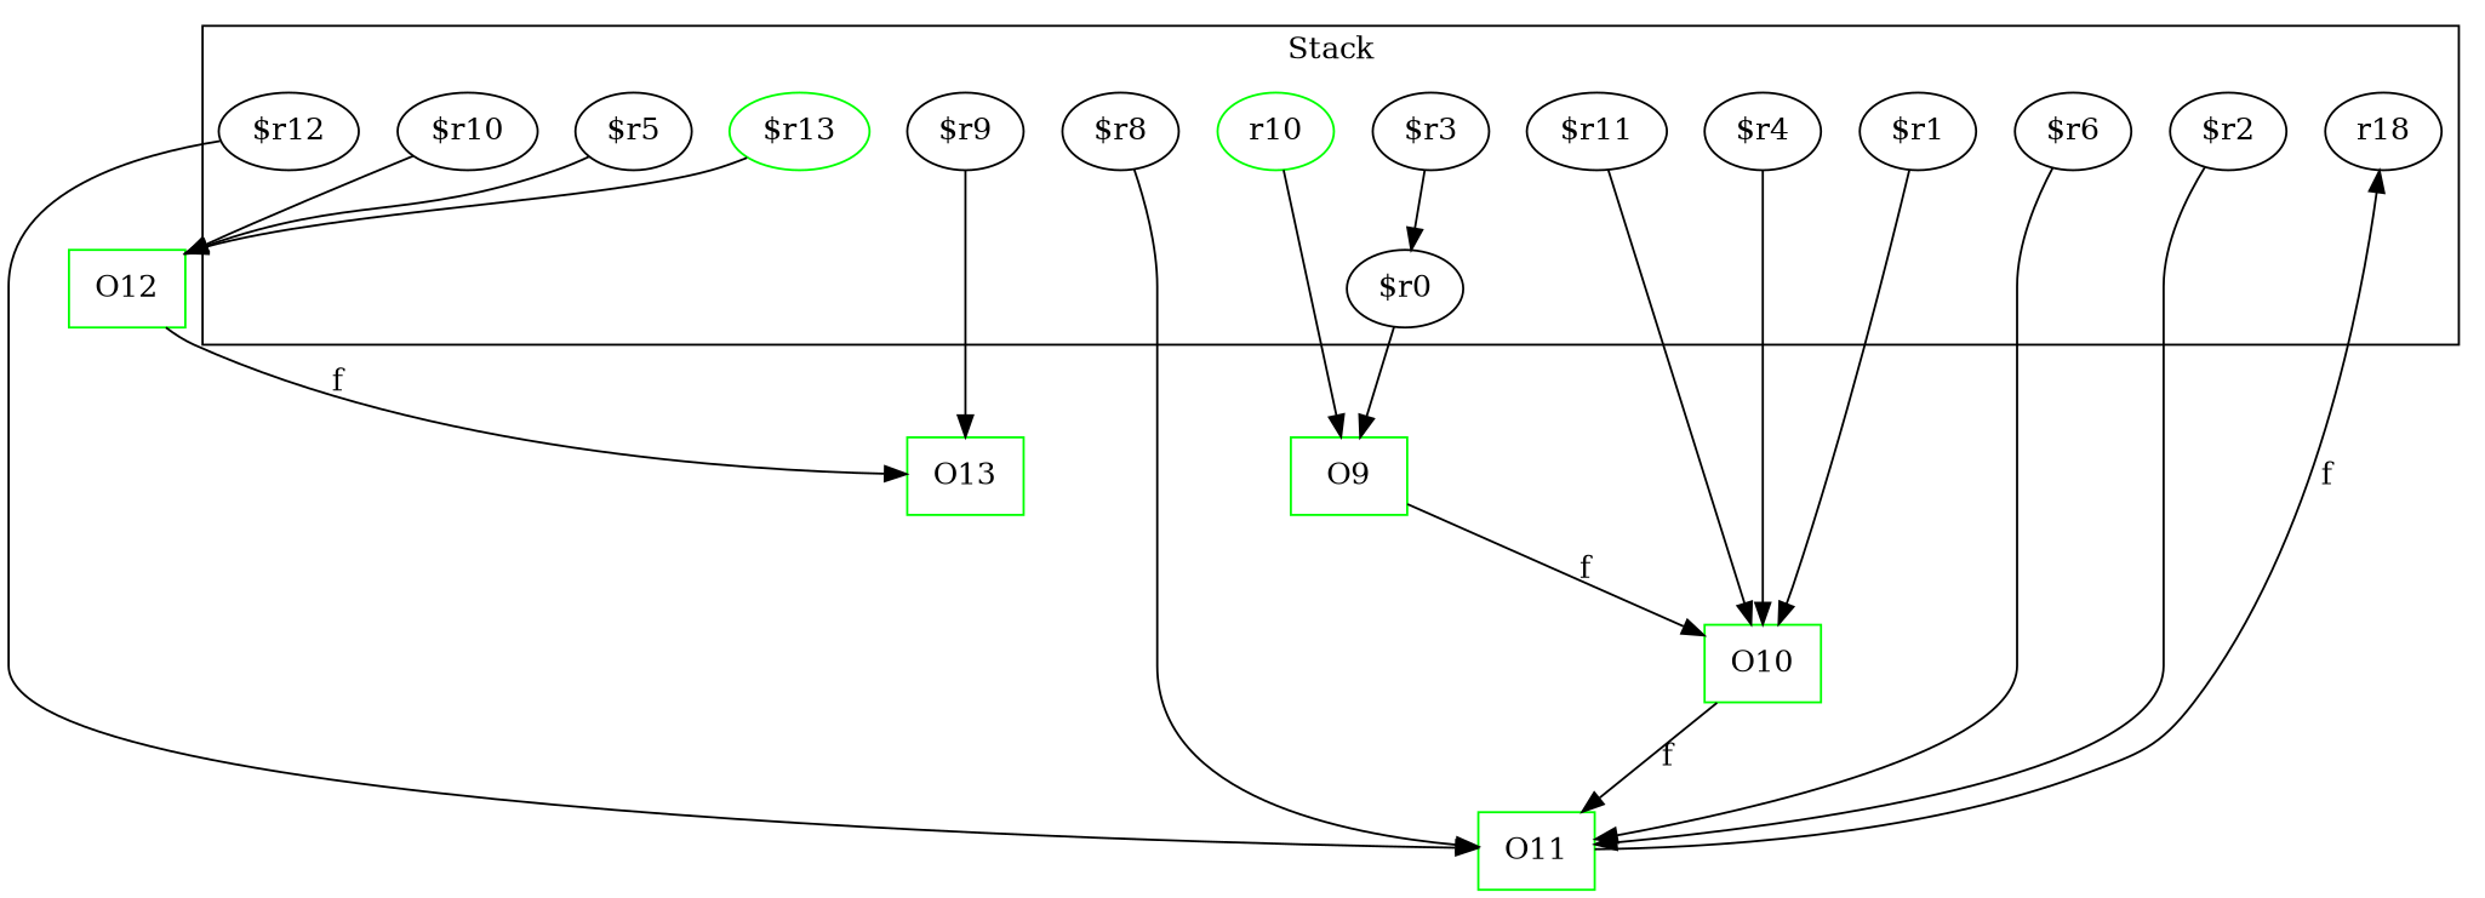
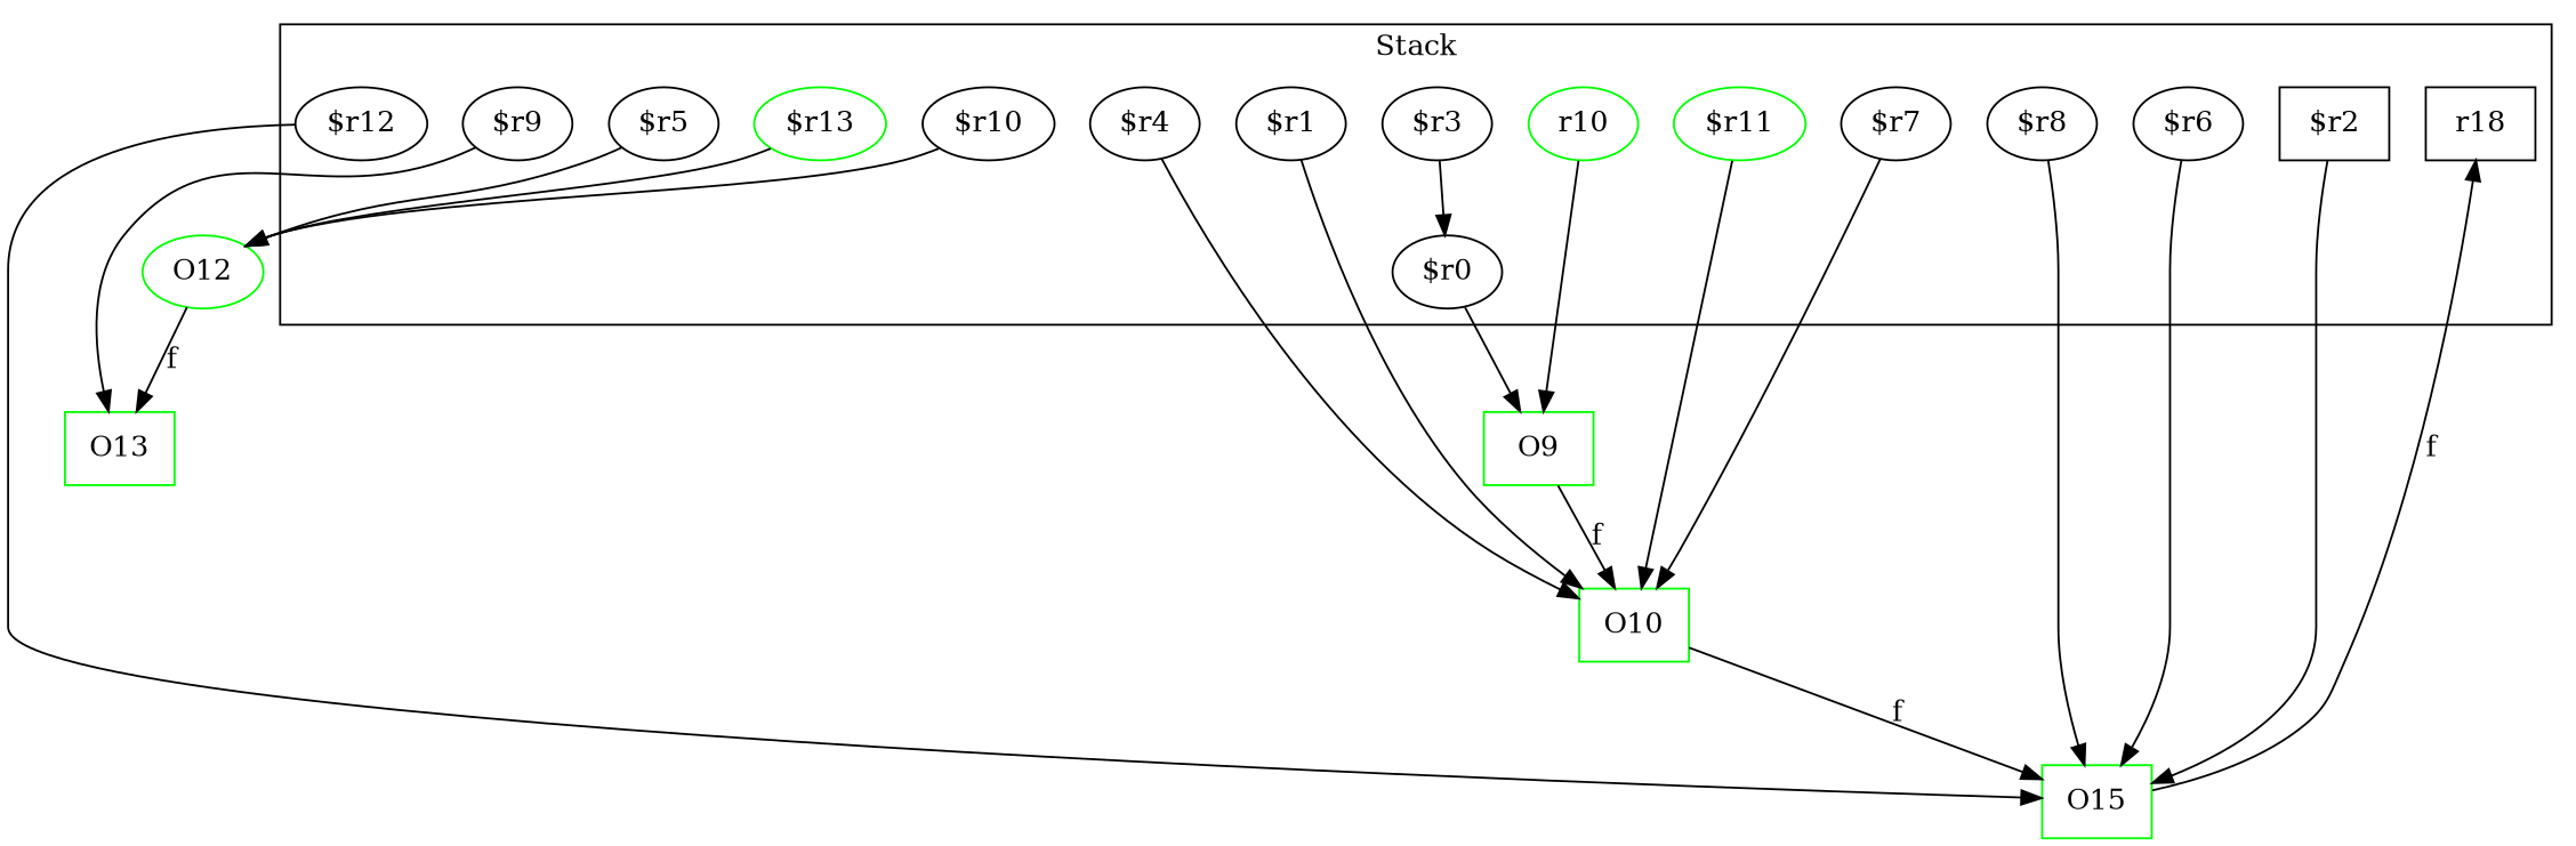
  digraph {
    rankDir=LR
    "$r13" [color=green]
    "$r12"
-   "$r11"
+   "$r11" [color=green]
    "$r10"
    "$r9"
+   "$r7"
    "$r8"
    "$r5"
    "$r6"
    "$r3"
    "$r4"
    "$r1"
-   "$r2"
+   "$r2" [shape=box]
    "$r0"
-   r18
+   r18 [shape=box]
    n16 [color=green label=r10]
-   O12 [color=green shape=box]
-   O11 [color=green shape=box]
+   O12 [color=green shape=ellipse]
+   O11 [color=green shape=box label=O15]
    O10 [color=green shape=box]
    O13 [color=green shape=box]
    O9 [color=green shape=box]
    subgraph cluster_1 {
      label=Stack
      "$r13"
      "$r12"
      "$r11"
      "$r10"
      "$r9"
+     "$r7"
      "$r8"
      "$r5"
      "$r6"
      "$r3"
      "$r4"
      "$r1"
      "$r2"
      "$r0"
      r18
      n16
    }
    "$r13" -> O12
    "$r12" -> O11
    "$r11" -> O10
    "$r10" -> O12
    "$r9" -> O13
+   "$r7" -> O10
    "$r8" -> O11
    "$r5" -> O12
    "$r6" -> O11
    "$r3" -> "$r0"
    "$r4" -> O10
    "$r1" -> O10
    "$r2" -> O11
    "$r0" -> O9
    n16 -> O9
    O12 -> O13 [label=f weight=0.2]
    O11 -> r18 [label=f weight=0.2]
    O10 -> O11 [label=f weight=0.2]
    O9 -> O10 [label=f weight=0.2]
  }
